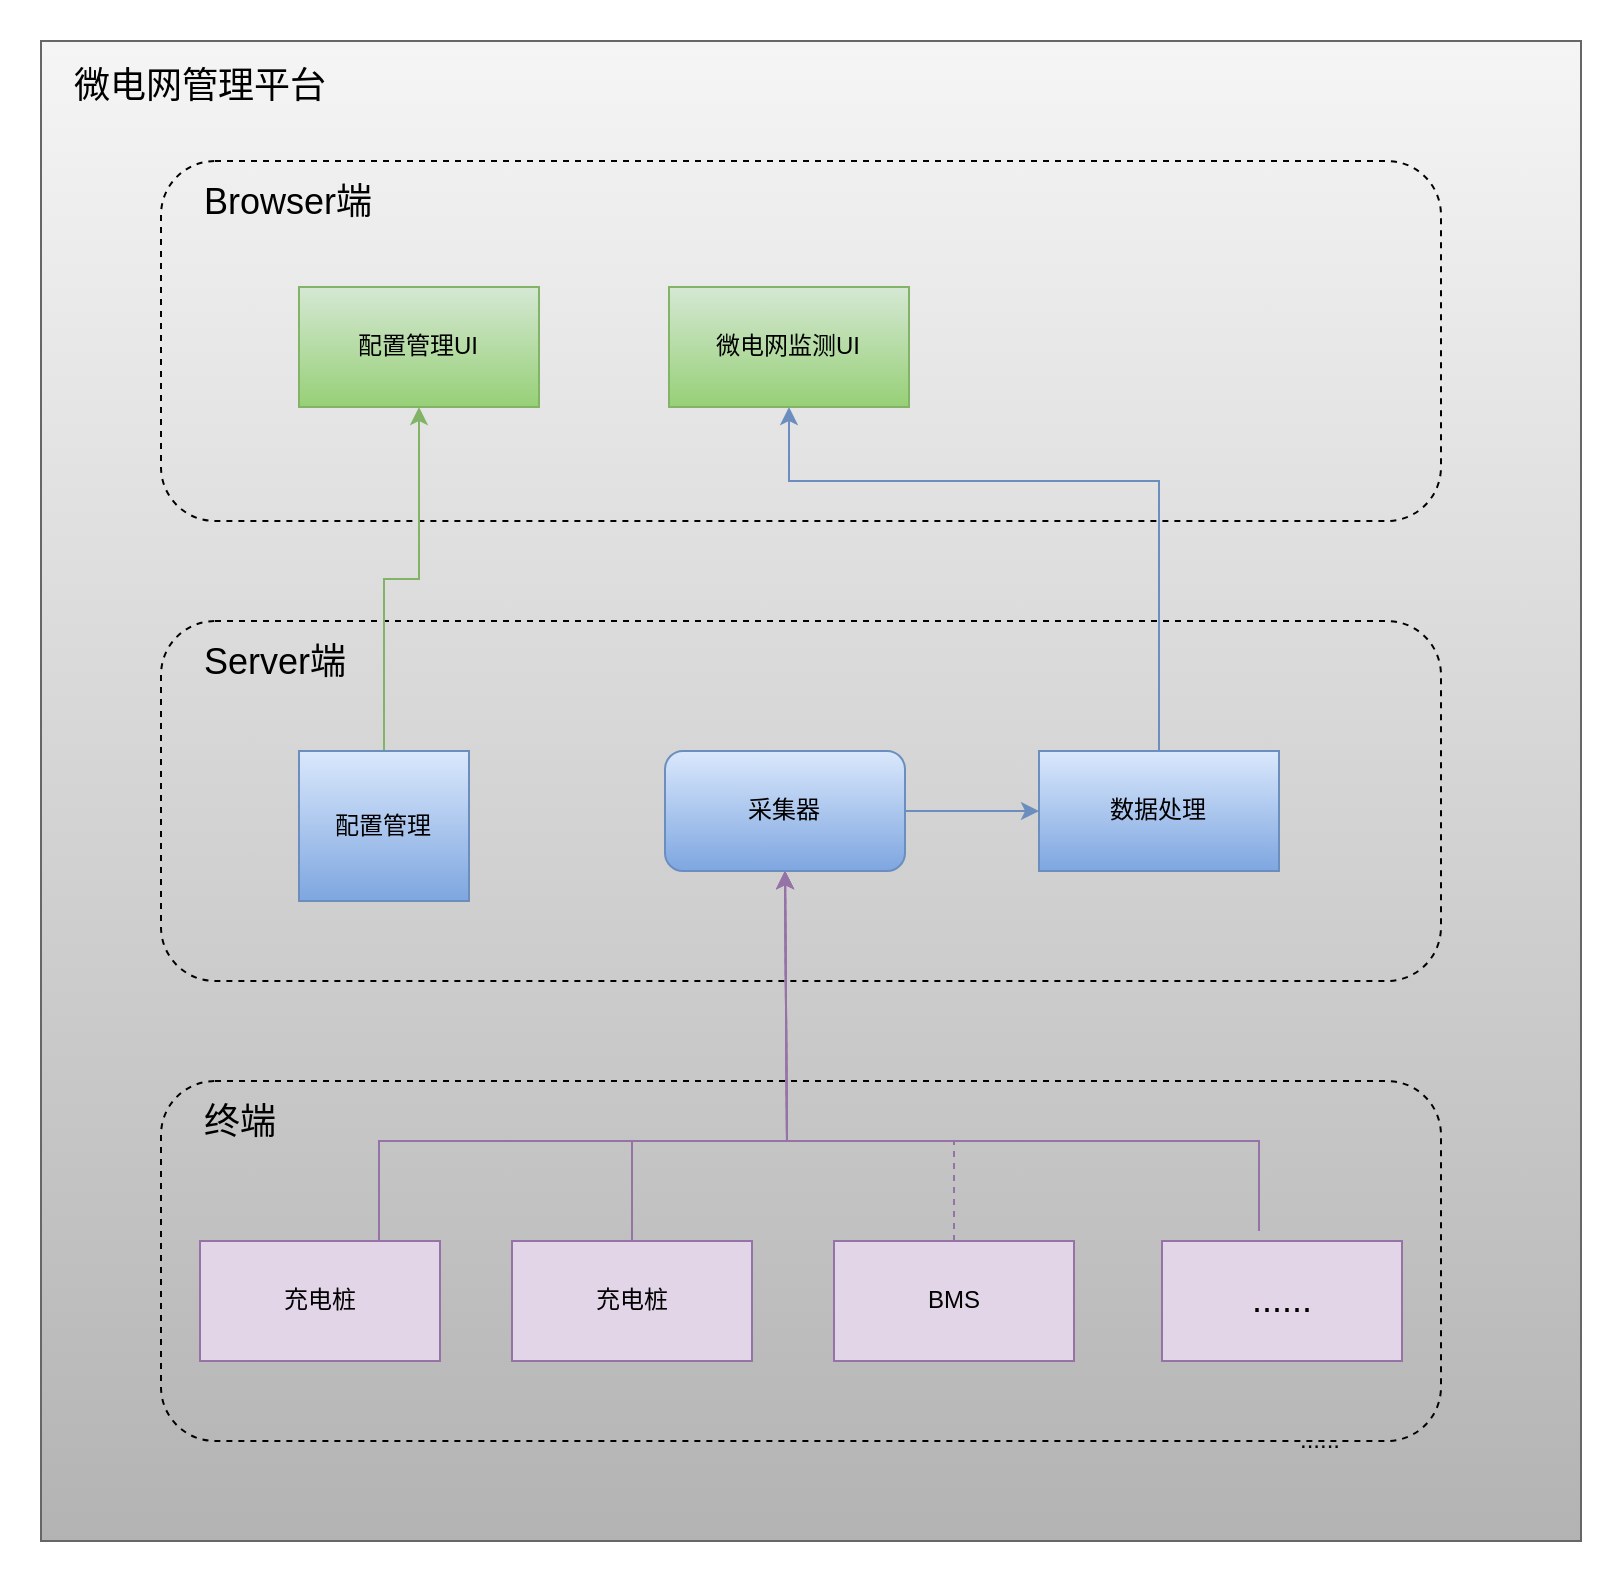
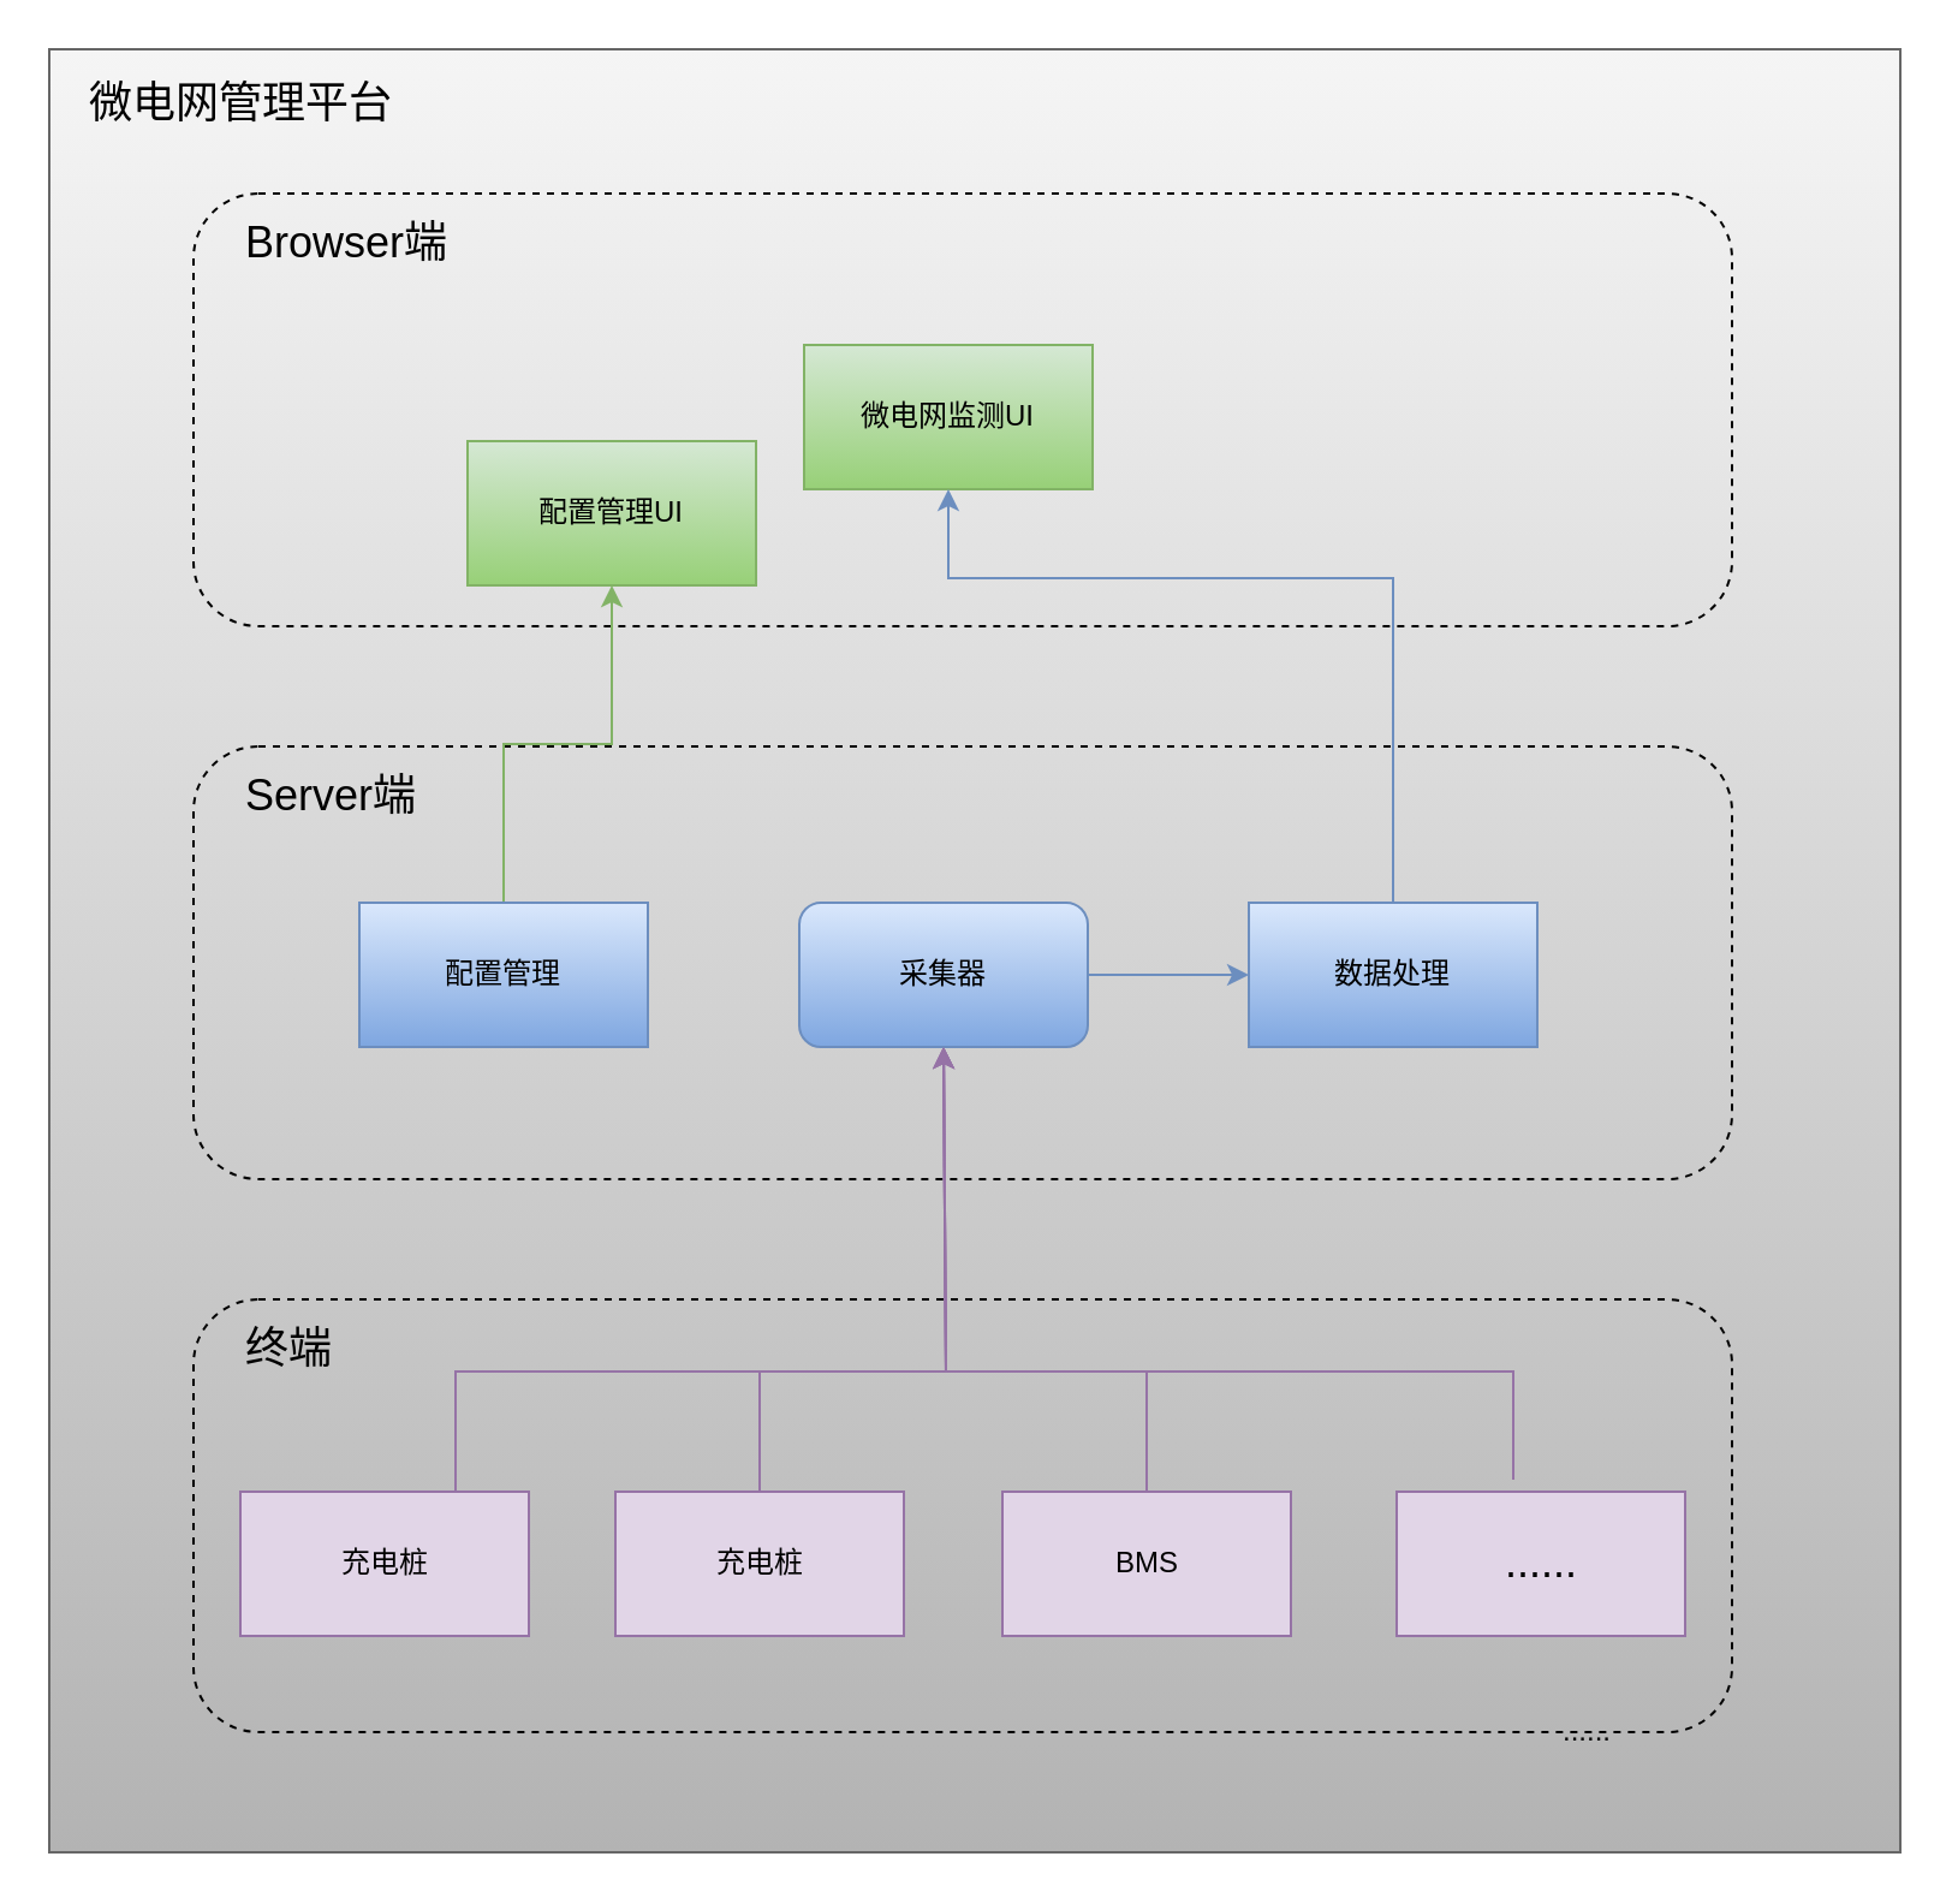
  <mxCell id="0" />
  <mxCell id="1" parent="0" />
  <mxCell id="2" value="&amp;nbsp; &amp;nbsp;微电网管理平台" style="rounded=0;whiteSpace=wrap;html=1;fillColor=#f5f5f5;strokeColor=#666666;gradientColor=#b3b3b3;align=left;verticalAlign=top;fontSize=18;spacingTop=6;" vertex="1" parent="1"><mxGeometry x="20" y="20" width="770" height="750" as="geometry" /></mxCell>
  <mxCell id="3" value="&amp;nbsp; &amp;nbsp; Browser端" style="rounded=1;whiteSpace=wrap;html=1;dashed=1;fillColor=none;align=left;verticalAlign=top;fontSize=18;spacingTop=4;" parent="1" vertex="1"><mxGeometry x="80" y="80" width="640" height="180" as="geometry" /></mxCell>
  <mxCell id="4" value="微电网监测UI" style="rounded=0;whiteSpace=wrap;html=1;fillColor=#d5e8d4;gradientColor=#97d077;strokeColor=#82b366;" parent="1" vertex="1"><mxGeometry x="334" y="143" width="120" height="60" as="geometry" /></mxCell>
- <mxCell id="5" value="配置管理UI" style="rounded=0;whiteSpace=wrap;html=1;fillColor=#d5e8d4;gradientColor=#97d077;strokeColor=#82b366;" parent="1" vertex="1"><mxGeometry x="149" y="143" width="120" height="60" as="geometry" /></mxCell>
+ <mxCell id="5" value="配置管理UI" style="rounded=0;whiteSpace=wrap;html=1;fillColor=#d5e8d4;gradientColor=#97d077;strokeColor=#82b366;" parent="1" vertex="1"><mxGeometry x="194" y="183" width="120" height="60" as="geometry" /></mxCell>
  <mxCell id="6" value="&amp;nbsp; &amp;nbsp; Server端" style="rounded=1;whiteSpace=wrap;html=1;dashed=1;fillColor=none;align=left;verticalAlign=top;fontSize=18;spacingTop=4;" parent="1" vertex="1"><mxGeometry x="80" y="310" width="640" height="180" as="geometry" /></mxCell>
  <mxCell id="7" value="&amp;nbsp; &amp;nbsp; 终端" style="rounded=1;whiteSpace=wrap;html=1;dashed=1;fillColor=none;align=left;verticalAlign=top;fontSize=18;spacingTop=4;" parent="1" vertex="1"><mxGeometry x="80" y="540" width="640" height="180" as="geometry" /></mxCell>
  <mxCell id="8" style="edgeStyle=orthogonalEdgeStyle;rounded=0;orthogonalLoop=1;jettySize=auto;html=1;entryX=0.5;entryY=1;entryDx=0;entryDy=0;strokeColor=#9673A6;" edge="1" parent="1" source="9" target="16"><mxGeometry relative="1" as="geometry"><Array as="points"><mxPoint x="189" y="570" /><mxPoint x="393" y="570" /></Array></mxGeometry></mxCell>
  <mxCell id="9" value="充电桩" style="rounded=0;whiteSpace=wrap;html=1;fillColor=#e1d5e7;strokeColor=#9673a6;" parent="1" vertex="1"><mxGeometry x="99.5" y="620" width="120" height="60" as="geometry" /></mxCell>
  <mxCell id="10" style="edgeStyle=orthogonalEdgeStyle;rounded=0;orthogonalLoop=1;jettySize=auto;html=1;entryX=0.5;entryY=1;entryDx=0;entryDy=0;strokeColor=#9673A6;" edge="1" parent="1" source="11" target="16"><mxGeometry relative="1" as="geometry"><Array as="points"><mxPoint x="316" y="570" /><mxPoint x="393" y="570" /></Array></mxGeometry></mxCell>
  <mxCell id="11" value="充电桩" style="rounded=0;whiteSpace=wrap;html=1;fillColor=#e1d5e7;strokeColor=#9673a6;" parent="1" vertex="1"><mxGeometry x="255.5" y="620" width="120" height="60" as="geometry" /></mxCell>
- <mxCell id="12" style="edgeStyle=orthogonalEdgeStyle;rounded=0;orthogonalLoop=1;jettySize=auto;html=1;entryX=0.5;entryY=1;entryDx=0;entryDy=0;strokeColor=#9673A6;dashed=1;" edge="1" parent="1" source="13" target="16"><mxGeometry relative="1" as="geometry"><Array as="points"><mxPoint x="477" y="570" /><mxPoint x="393" y="570" /></Array></mxGeometry></mxCell>
+ <mxCell id="12" style="edgeStyle=orthogonalEdgeStyle;rounded=0;orthogonalLoop=1;jettySize=auto;html=1;entryX=0.5;entryY=1;entryDx=0;entryDy=0;strokeColor=#9673A6;" edge="1" parent="1" source="13" target="16"><mxGeometry relative="1" as="geometry"><Array as="points"><mxPoint x="477" y="570" /><mxPoint x="393" y="570" /></Array></mxGeometry></mxCell>
  <mxCell id="13" value="BMS" style="rounded=0;whiteSpace=wrap;html=1;fillColor=#e1d5e7;strokeColor=#9673a6;" parent="1" vertex="1"><mxGeometry x="416.5" y="620" width="120" height="60" as="geometry" /></mxCell>
  <mxCell id="14" value="......" style="text;html=1;strokeColor=none;fillColor=none;align=center;verticalAlign=middle;whiteSpace=wrap;rounded=0;" parent="1" vertex="1"><mxGeometry x="630" y="705" width="60" height="30" as="geometry" /></mxCell>
  <mxCell id="15" style="edgeStyle=orthogonalEdgeStyle;rounded=0;orthogonalLoop=1;jettySize=auto;html=1;strokeColor=#6C8EBF;" edge="1" parent="1" source="16" target="18"><mxGeometry relative="1" as="geometry" /></mxCell>
  <mxCell id="16" value="采集器" style="whiteSpace=wrap;html=1;fillColor=#dae8fc;gradientColor=#7ea6e0;strokeColor=#6c8ebf;rounded=1;" parent="1" vertex="1"><mxGeometry x="332" y="375" width="120" height="60" as="geometry" /></mxCell>
  <mxCell id="17" style="edgeStyle=orthogonalEdgeStyle;rounded=0;orthogonalLoop=1;jettySize=auto;html=1;entryX=0.5;entryY=1;entryDx=0;entryDy=0;strokeColor=#6C8EBF;" edge="1" parent="1" source="18" target="4"><mxGeometry relative="1" as="geometry"><Array as="points"><mxPoint x="579" y="240" /><mxPoint x="394" y="240" /></Array></mxGeometry></mxCell>
  <mxCell id="18" value="数据处理" style="rounded=0;whiteSpace=wrap;html=1;fillColor=#dae8fc;gradientColor=#7ea6e0;strokeColor=#6c8ebf;" parent="1" vertex="1"><mxGeometry x="519" y="375" width="120" height="60" as="geometry" /></mxCell>
  <mxCell id="19" style="edgeStyle=orthogonalEdgeStyle;rounded=0;orthogonalLoop=1;jettySize=auto;html=1;entryX=0.5;entryY=1;entryDx=0;entryDy=0;strokeColor=#82B366;" edge="1" parent="1" source="20" target="5"><mxGeometry relative="1" as="geometry" /></mxCell>
- <mxCell id="20" value="配置管理" style="rounded=0;whiteSpace=wrap;html=1;fillColor=#dae8fc;gradientColor=#7ea6e0;strokeColor=#6c8ebf;" parent="1" vertex="1"><mxGeometry x="149" y="375" width="85" height="75" as="geometry" /></mxCell>
+ <mxCell id="20" value="配置管理" style="rounded=0;whiteSpace=wrap;html=1;fillColor=#dae8fc;gradientColor=#7ea6e0;strokeColor=#6c8ebf;" parent="1" vertex="1"><mxGeometry x="149" y="375" width="120" height="60" as="geometry" /></mxCell>
  <mxCell id="21" style="edgeStyle=orthogonalEdgeStyle;rounded=0;orthogonalLoop=1;jettySize=auto;html=1;entryX=0.5;entryY=1;entryDx=0;entryDy=0;strokeColor=#9673A6;" edge="1" parent="1" target="16"><mxGeometry relative="1" as="geometry"><mxPoint x="629" y="615" as="sourcePoint" /><Array as="points"><mxPoint x="629" y="570" /><mxPoint x="393" y="570" /></Array></mxGeometry></mxCell>
  <mxCell id="22" value="......" style="rounded=0;whiteSpace=wrap;html=1;fillColor=#e1d5e7;strokeColor=#9673a6;fontSize=18;" vertex="1" parent="1"><mxGeometry x="580.5" y="620" width="120" height="60" as="geometry" /></mxCell>
